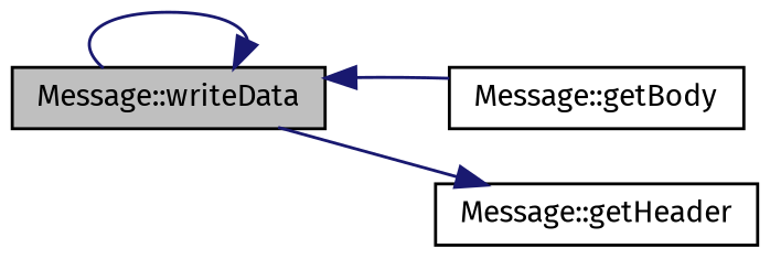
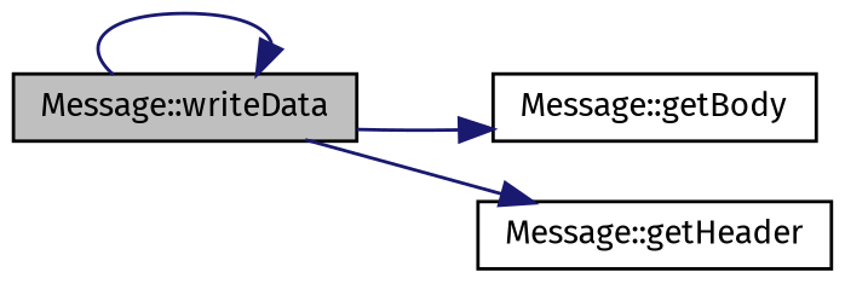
  digraph {
    fontname="Fira Sans"
    rankdir=LR
    node [color=black fillcolor=white fontname="Fira Sans" fontsize=10 shape=record style=filled]
    edge [color=midnightblue fontname="Fira Sans" fontsize=10 labelfontname=Helvetica labelfontsize=10 style=solid]
    n1 [fillcolor=grey75 fontcolor=black height=0.2 label="Message::writeData" width=0.4]
    n2 [height=0.2 label="Message::getBody" width=0.4]
    n3 [height=0.2 label="Message::getHeader" width=0.4]
    n1 -> n1
-   n2 -> n1
+   n1 -> n2
    n1 -> n3
  }
